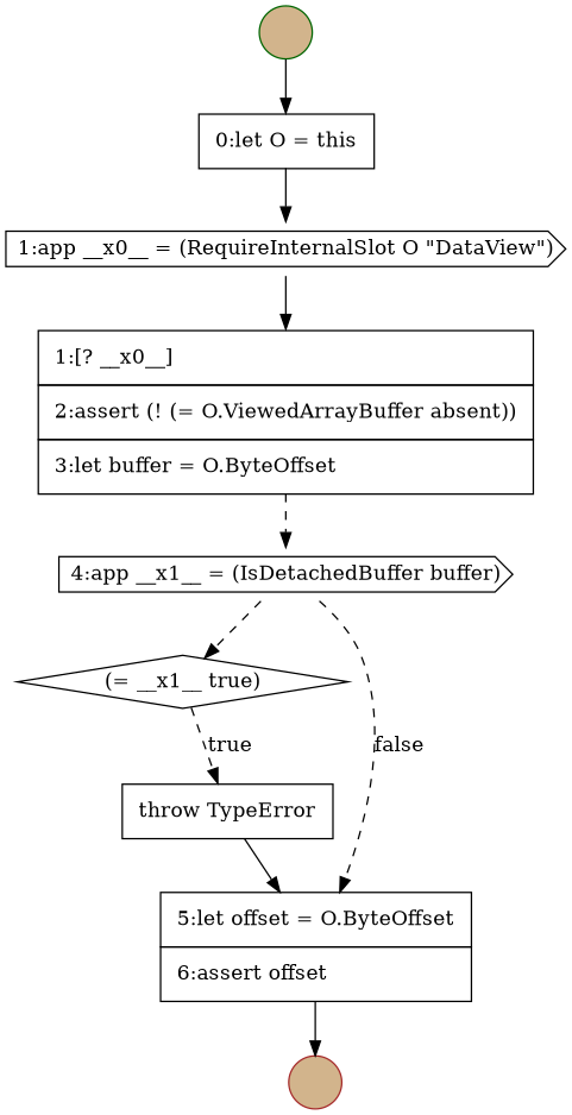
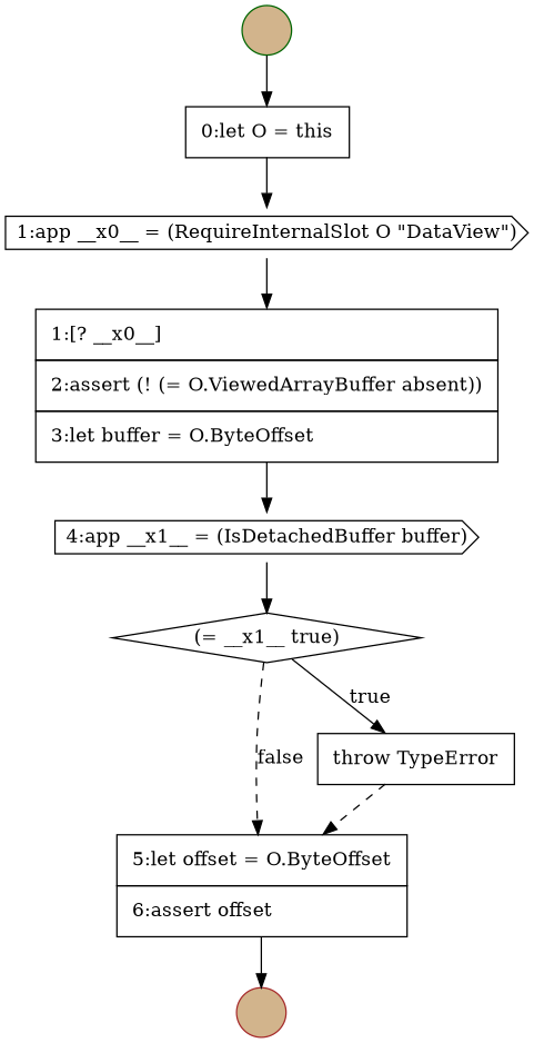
  digraph {
    node [color=black fillcolor=white shape=none style=filled]
    edge [color=black style=solid]
    n1 [label=<<font color="black">     <table border="0" cellborder="1" cellspacing="0" cellpadding="10">       <tr><td align="left">1:[? __x0__]</td></tr>       <tr><td align="left">2:assert (! (= O.ViewedArrayBuffer absent))</td></tr>       <tr><td align="left">3:let buffer = O.ByteOffset</td></tr>     </table>   </font>> margin=0]
    n2 [label=<<font color="black">4:app __x1__ = (IsDetachedBuffer buffer)</font>> shape=cds]
    n3 [label=<<font color="black">(= __x1__ true)</font>> shape=diamond]
    n4 [color=darkgreen fillcolor=tan label=" " shape=circle]
    n5 [label=<<font color="black">     <table border="0" cellborder="1" cellspacing="0" cellpadding="10">       <tr><td align="left">0:let O = this</td></tr>     </table>   </font>> margin=0]
    n6 [label=<<font color="black">1:app __x0__ = (RequireInternalSlot O &quot;DataView&quot;)</font>> shape=cds]
    n7 [label=<<font color="black">     <table border="0" cellborder="1" cellspacing="0" cellpadding="10">       <tr><td align="left">5:let offset = O.ByteOffset</td></tr>       <tr><td align="left">6:assert offset</td></tr>     </table>   </font>> margin=0]
    n8 [label=<<font color="black">     <table border="0" cellborder="1" cellspacing="0" cellpadding="10">       <tr><td align="left">throw TypeError</td></tr>     </table>   </font>> margin=0]
    n9 [color=brown fillcolor=tan label=" " shape=circle]
-   n1 -> n2 [style=dashed]
-   n2 -> n3 [style=dashed]
-   n2 -> n7 [label=<<font color="black">false</font>> style=dashed]
-   n3 -> n8 [label=<<font color="black">true</font>> style=dashed]
+   n1 -> n2
+   n2 -> n3
+   n3 -> n7 [label=<<font color="black">false</font>> style=dashed]
+   n3 -> n8 [label=<<font color="black">true</font>>]
    n4 -> n5
    n5 -> n6
    n6 -> n1
    n7 -> n9
-   n8 -> n7
+   n8 -> n7 [style=dashed]
  }
